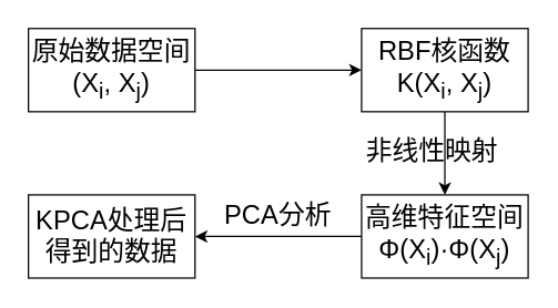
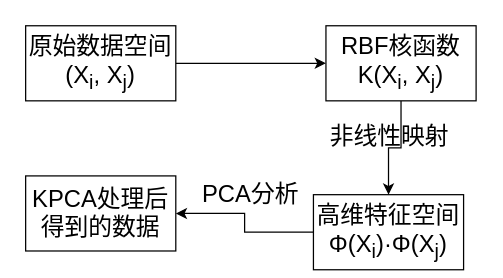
  <mxCell id="0" />
  <mxCell id="1" parent="0" />
  <mxCell id="2" style="edgeStyle=orthogonalEdgeStyle;rounded=0;orthogonalLoop=1;jettySize=auto;html=1;fontSize=19;" edge="1" parent="1" source="3" target="5"><mxGeometry relative="1" as="geometry" /></mxCell>
  <mxCell id="3" value="&lt;font style=&quot;font-size: 19px&quot;&gt;原始数据空间&lt;br&gt;(X&lt;sub&gt;i&lt;/sub&gt;, X&lt;sub&gt;j&lt;/sub&gt;)&lt;br&gt;&lt;/font&gt;" style="rounded=0;whiteSpace=wrap;html=1;" vertex="1" parent="1"><mxGeometry x="20" y="20" width="120" height="60" as="geometry" /></mxCell>
  <mxCell id="4" style="edgeStyle=orthogonalEdgeStyle;rounded=0;orthogonalLoop=1;jettySize=auto;html=1;entryX=0.5;entryY=0;entryDx=0;entryDy=0;fontSize=19;" edge="1" parent="1" source="5" target="7"><mxGeometry relative="1" as="geometry" /></mxCell>
  <mxCell id="5" value="RBF核函数&lt;br&gt;K(X&lt;sub&gt;i&lt;/sub&gt;, X&lt;sub&gt;j&lt;/sub&gt;)" style="rounded=0;whiteSpace=wrap;html=1;fontSize=19;" vertex="1" parent="1"><mxGeometry x="260" y="20" width="120" height="60" as="geometry" /></mxCell>
  <mxCell id="6" style="edgeStyle=orthogonalEdgeStyle;rounded=0;orthogonalLoop=1;jettySize=auto;html=1;entryX=1;entryY=0.5;entryDx=0;entryDy=0;fontSize=19;" edge="1" parent="1" source="7" target="9"><mxGeometry relative="1" as="geometry" /></mxCell>
- <mxCell id="7" value="高维特征空间&lt;br&gt;Φ(X&lt;sub&gt;i&lt;/sub&gt;)·Φ(X&lt;sub&gt;j&lt;/sub&gt;)" style="rounded=0;whiteSpace=wrap;html=1;fontSize=19;" vertex="1" parent="1"><mxGeometry x="260" y="140" width="120" height="60" as="geometry" /></mxCell>
+ <mxCell id="7" value="高维特征空间&lt;br&gt;Φ(X&lt;sub&gt;i&lt;/sub&gt;)·Φ(X&lt;sub&gt;j&lt;/sub&gt;)" style="rounded=0;whiteSpace=wrap;html=1;fontSize=19;" vertex="1" parent="1"><mxGeometry x="250" y="155" width="120" height="60" as="geometry" /></mxCell>
  <mxCell id="8" value="非线性映射" style="text;html=1;strokeColor=none;fillColor=none;align=center;verticalAlign=middle;whiteSpace=wrap;rounded=0;fontSize=19;" vertex="1" parent="1"><mxGeometry x="256" y="94" width="110" height="30" as="geometry" /></mxCell>
  <mxCell id="9" value="KPCA处理后得到的数据" style="rounded=0;whiteSpace=wrap;html=1;fontSize=19;" vertex="1" parent="1"><mxGeometry x="20" y="140" width="120" height="60" as="geometry" /></mxCell>
  <mxCell id="10" value="PCA分析" style="text;html=1;strokeColor=none;fillColor=none;align=center;verticalAlign=middle;whiteSpace=wrap;rounded=0;fontSize=19;" vertex="1" parent="1"><mxGeometry x="160" y="140" width="80" height="30" as="geometry" /></mxCell>
